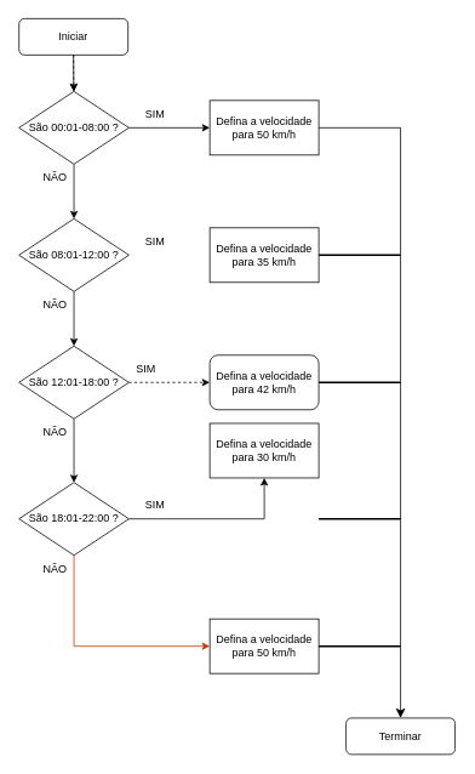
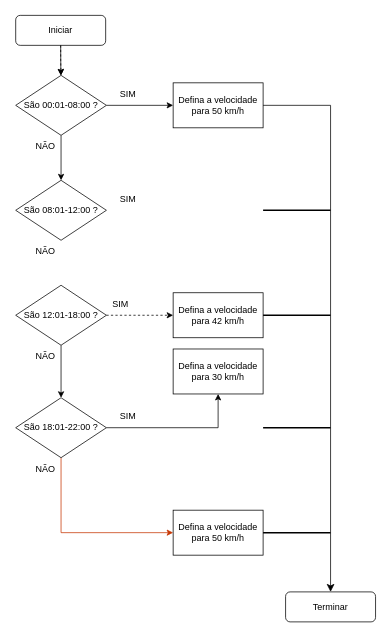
  <mxCell id="0" />
  <mxCell id="1" parent="0" />
  <mxCell id="2" value="" style="edgeStyle=orthogonalEdgeStyle;rounded=0;orthogonalLoop=1;jettySize=auto;html=1;dashed=1;" edge="1" parent="1" source="3" target="6"><mxGeometry relative="1" as="geometry" /></mxCell>
  <mxCell id="3" value="&lt;span style=&quot;&quot; lang=&quot;EN-US&quot;&gt;&lt;font style=&quot;font-size: 12px;&quot;&gt;Iniciar&lt;/font&gt;&lt;/span&gt;" style="rounded=1;whiteSpace=wrap;html=1;" vertex="1" parent="1"><mxGeometry x="20" y="20" width="120" height="40" as="geometry" /></mxCell>
  <mxCell id="4" value="" style="edgeStyle=orthogonalEdgeStyle;rounded=0;orthogonalLoop=1;jettySize=auto;html=1;" edge="1" parent="1" source="6" target="9"><mxGeometry relative="1" as="geometry" /></mxCell>
  <mxCell id="5" value="" style="edgeStyle=orthogonalEdgeStyle;rounded=0;orthogonalLoop=1;jettySize=auto;html=1;" edge="1" parent="1" source="6" target="10"><mxGeometry relative="1" as="geometry" /></mxCell>
  <mxCell id="6" value="&lt;span style=&quot;&quot; lang=&quot;EN-US&quot;&gt;&lt;font style=&quot;font-size: 12px;&quot;&gt;São 00:01-08:00 ?&lt;/font&gt;&lt;/span&gt;" style="rhombus;whiteSpace=wrap;html=1;" vertex="1" parent="1"><mxGeometry x="20" y="100" width="121" height="80" as="geometry" /></mxCell>
  <mxCell id="7" value="" style="endArrow=classic;html=1;rounded=0;" edge="1" parent="1" target="6"><mxGeometry width="50" height="50" relative="1" as="geometry"><mxPoint x="80" y="60" as="sourcePoint" /><mxPoint x="80" y="100" as="targetPoint" /></mxGeometry></mxCell>
- <mxCell id="8" value="" style="edgeStyle=orthogonalEdgeStyle;rounded=0;orthogonalLoop=1;jettySize=auto;html=1;" edge="1" parent="1" source="9" target="13"><mxGeometry relative="1" as="geometry" /></mxCell>
  <mxCell id="9" value="São 08:01-12:00 ?" style="rhombus;whiteSpace=wrap;html=1;" vertex="1" parent="1"><mxGeometry x="20" y="240" width="121" height="80" as="geometry" /></mxCell>
  <mxCell id="10" value="Defina a velocidade para 50 km/h" style="whiteSpace=wrap;html=1;" vertex="1" parent="1"><mxGeometry x="230" y="110" width="120" height="60" as="geometry" /></mxCell>
  <mxCell id="11" value="" style="edgeStyle=orthogonalEdgeStyle;rounded=0;orthogonalLoop=1;jettySize=auto;html=1;" edge="1" parent="1" source="13" target="16"><mxGeometry relative="1" as="geometry" /></mxCell>
  <mxCell id="12" value="" style="edgeStyle=orthogonalEdgeStyle;rounded=0;orthogonalLoop=1;jettySize=auto;html=1;dashed=1;" edge="1" parent="1" source="13" target="23"><mxGeometry relative="1" as="geometry" /></mxCell>
  <mxCell id="13" value="São 12:01-18:00 ?" style="rhombus;whiteSpace=wrap;html=1;" vertex="1" parent="1"><mxGeometry x="20" y="380" width="121" height="80" as="geometry" /></mxCell>
  <mxCell id="14" value="" style="edgeStyle=orthogonalEdgeStyle;rounded=0;orthogonalLoop=1;jettySize=auto;html=1;exitX=0.5;exitY=1;exitDx=0;exitDy=0;entryX=0;entryY=0.5;entryDx=0;entryDy=0;fillColor=#fa6800;strokeColor=#C73500;" edge="1" parent="1" source="16" target="25"><mxGeometry relative="1" as="geometry"><mxPoint x="-17" y="700" as="sourcePoint" /><mxPoint x="60" y="890" as="targetPoint" /></mxGeometry></mxCell>
  <mxCell id="15" value="" style="edgeStyle=orthogonalEdgeStyle;rounded=0;orthogonalLoop=1;jettySize=auto;html=1;" edge="1" parent="1" source="16" target="24"><mxGeometry relative="1" as="geometry" /></mxCell>
  <mxCell id="16" value="São 18:01-22:00 ?" style="rhombus;whiteSpace=wrap;html=1;" vertex="1" parent="1"><mxGeometry x="20" y="530" width="121" height="80" as="geometry" /></mxCell>
  <mxCell id="17" value="NÃO" style="text;html=1;strokeColor=none;fillColor=none;align=center;verticalAlign=middle;whiteSpace=wrap;rounded=0;" vertex="1" parent="1"><mxGeometry x="30" y="180" width="60" height="30" as="geometry" /></mxCell>
  <mxCell id="18" value="NÃO" style="text;html=1;strokeColor=none;fillColor=none;align=center;verticalAlign=middle;whiteSpace=wrap;rounded=0;" vertex="1" parent="1"><mxGeometry x="30" y="320" width="60" height="30" as="geometry" /></mxCell>
  <mxCell id="19" value="NÃO" style="text;html=1;strokeColor=none;fillColor=none;align=center;verticalAlign=middle;whiteSpace=wrap;rounded=0;" vertex="1" parent="1"><mxGeometry x="30" y="460" width="60" height="30" as="geometry" /></mxCell>
  <mxCell id="20" value="NÃO" style="text;html=1;strokeColor=none;fillColor=none;align=center;verticalAlign=middle;whiteSpace=wrap;rounded=0;" vertex="1" parent="1"><mxGeometry x="30" y="610" width="60" height="30" as="geometry" /></mxCell>
  <mxCell id="21" value="SIM" style="text;html=1;strokeColor=none;fillColor=none;align=center;verticalAlign=middle;whiteSpace=wrap;rounded=0;" vertex="1" parent="1"><mxGeometry x="140" y="110" width="60" height="30" as="geometry" /></mxCell>
- <mxCell id="22" value="Defina a velocidade para 35 km/h" style="whiteSpace=wrap;html=1;" vertex="1" parent="1"><mxGeometry x="230" y="250" width="120" height="60" as="geometry" /></mxCell>
- <mxCell id="23" value="Defina a velocidade para 42 km/h" style="whiteSpace=wrap;html=1;rounded=1;" vertex="1" parent="1"><mxGeometry x="230" y="390" width="120" height="60" as="geometry" /></mxCell>
+ <mxCell id="23" value="Defina a velocidade para 42 km/h" style="whiteSpace=wrap;html=1;" vertex="1" parent="1"><mxGeometry x="230" y="390" width="120" height="60" as="geometry" /></mxCell>
  <mxCell id="24" value="Defina a velocidade para 30 km/h" style="whiteSpace=wrap;html=1;" vertex="1" parent="1"><mxGeometry x="230" y="465" width="120" height="60" as="geometry" /></mxCell>
  <mxCell id="25" value="Defina a velocidade para 50 km/h" style="whiteSpace=wrap;html=1;" vertex="1" parent="1"><mxGeometry x="230" y="680" width="120" height="60" as="geometry" /></mxCell>
  <mxCell id="26" value="Terminar" style="rounded=1;whiteSpace=wrap;html=1;" vertex="1" parent="1"><mxGeometry x="380" y="789" width="120" height="40" as="geometry" /></mxCell>
  <mxCell id="27" value="" style="edgeStyle=segmentEdgeStyle;endArrow=classic;html=1;curved=0;rounded=0;endSize=8;startSize=8;entryX=0.5;entryY=0;entryDx=0;entryDy=0;" edge="1" parent="1" target="26"><mxGeometry width="50" height="50" relative="1" as="geometry"><mxPoint x="350" y="140" as="sourcePoint" /><mxPoint x="440" y="780" as="targetPoint" /><Array as="points"><mxPoint x="440" y="140" /></Array></mxGeometry></mxCell>
  <mxCell id="28" value="" style="line;strokeWidth=2;html=1;" vertex="1" parent="1"><mxGeometry x="350" y="275" width="90" height="10" as="geometry" /></mxCell>
  <mxCell id="29" value="" style="line;strokeWidth=2;html=1;" vertex="1" parent="1"><mxGeometry x="350" y="415" width="90" height="10" as="geometry" /></mxCell>
  <mxCell id="30" value="" style="line;strokeWidth=2;html=1;" vertex="1" parent="1"><mxGeometry x="350" y="565" width="90" height="10" as="geometry" /></mxCell>
  <mxCell id="31" value="" style="line;strokeWidth=2;html=1;" vertex="1" parent="1"><mxGeometry x="350" y="705" width="90" height="10" as="geometry" /></mxCell>
  <mxCell id="32" value="SIM" style="text;html=1;strokeColor=none;fillColor=none;align=center;verticalAlign=middle;whiteSpace=wrap;rounded=0;" vertex="1" parent="1"><mxGeometry x="140" y="250" width="60" height="30" as="geometry" /></mxCell>
  <mxCell id="33" value="SIM" style="text;html=1;strokeColor=none;fillColor=none;align=center;verticalAlign=middle;whiteSpace=wrap;rounded=0;" vertex="1" parent="1"><mxGeometry x="130" y="390" width="60" height="30" as="geometry" /></mxCell>
  <mxCell id="34" value="SIM" style="text;html=1;strokeColor=none;fillColor=none;align=center;verticalAlign=middle;whiteSpace=wrap;rounded=0;" vertex="1" parent="1"><mxGeometry x="140" y="540" width="60" height="30" as="geometry" /></mxCell>
